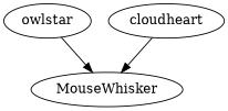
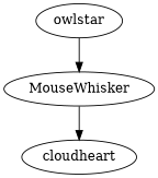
  digraph {
    n1 [label=owlstar]
    n2 [label=MouseWhisker]
    n3 [label=cloudheart]
    n1 -> n2
-   n3 -> n2
+   n2 -> n3
  }
